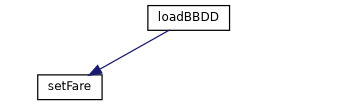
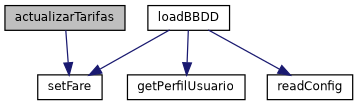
  digraph {
    rankdir=TB
    node [color=black fillcolor=white fontname=Helvetica fontsize=10 shape=record style=filled]
    edge [color=midnightblue fontname=Helvetica fontsize=10 labelfontname=Helvetica labelfontsize=10 style=solid]
+   n1 [fillcolor=grey75 fontcolor=black height=0.2 label=actualizarTarifas width=0.4]
    n2 [height=0.2 label=setFare width=0.4]
    n3 [height=0.2 label=loadBBDD width=0.4]
+   n4 [height=0.2 label=getPerfilUsuario width=0.4]
+   n5 [height=0.2 label=readConfig width=0.4]
+   n1 -> n2
    n3 -> n2
+   n3 -> n4
+   n3 -> n5
  }
